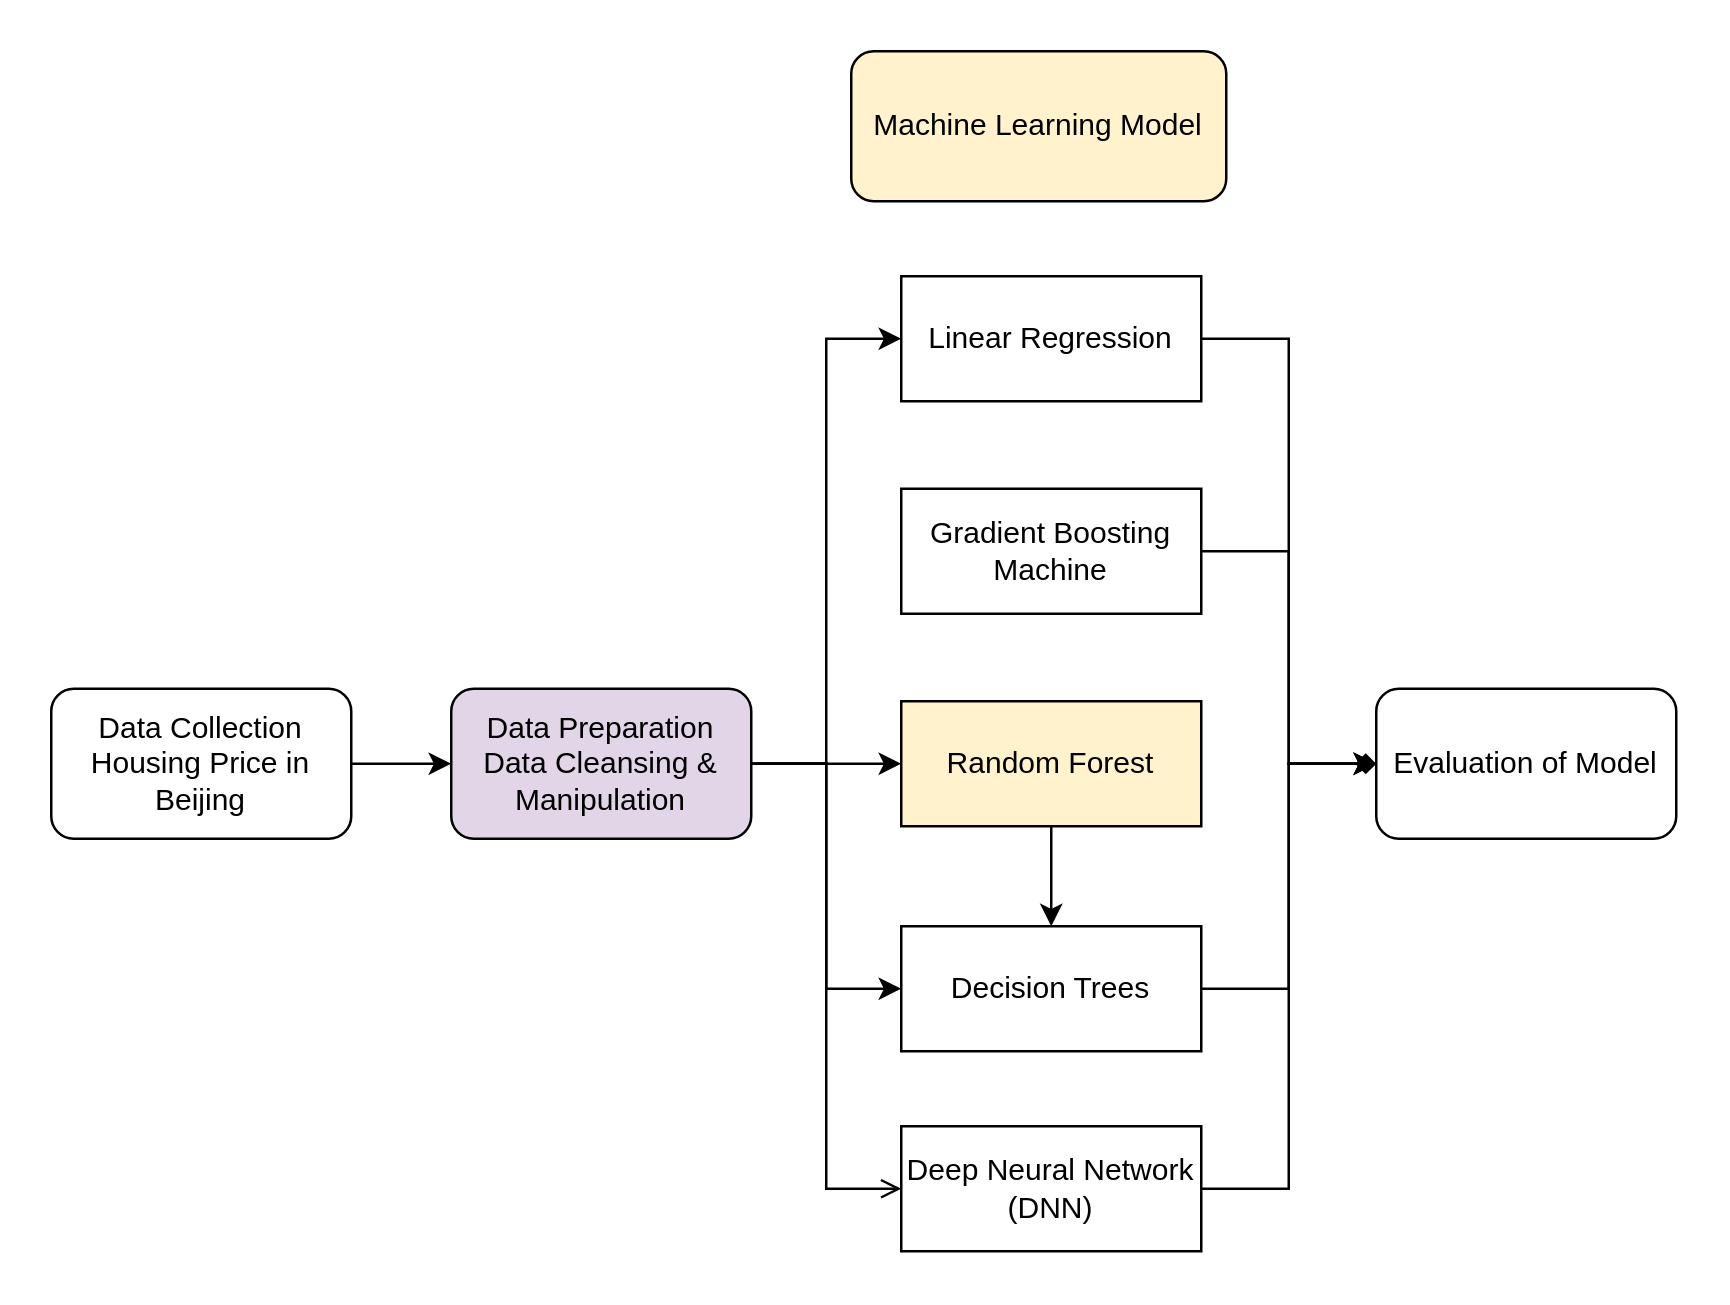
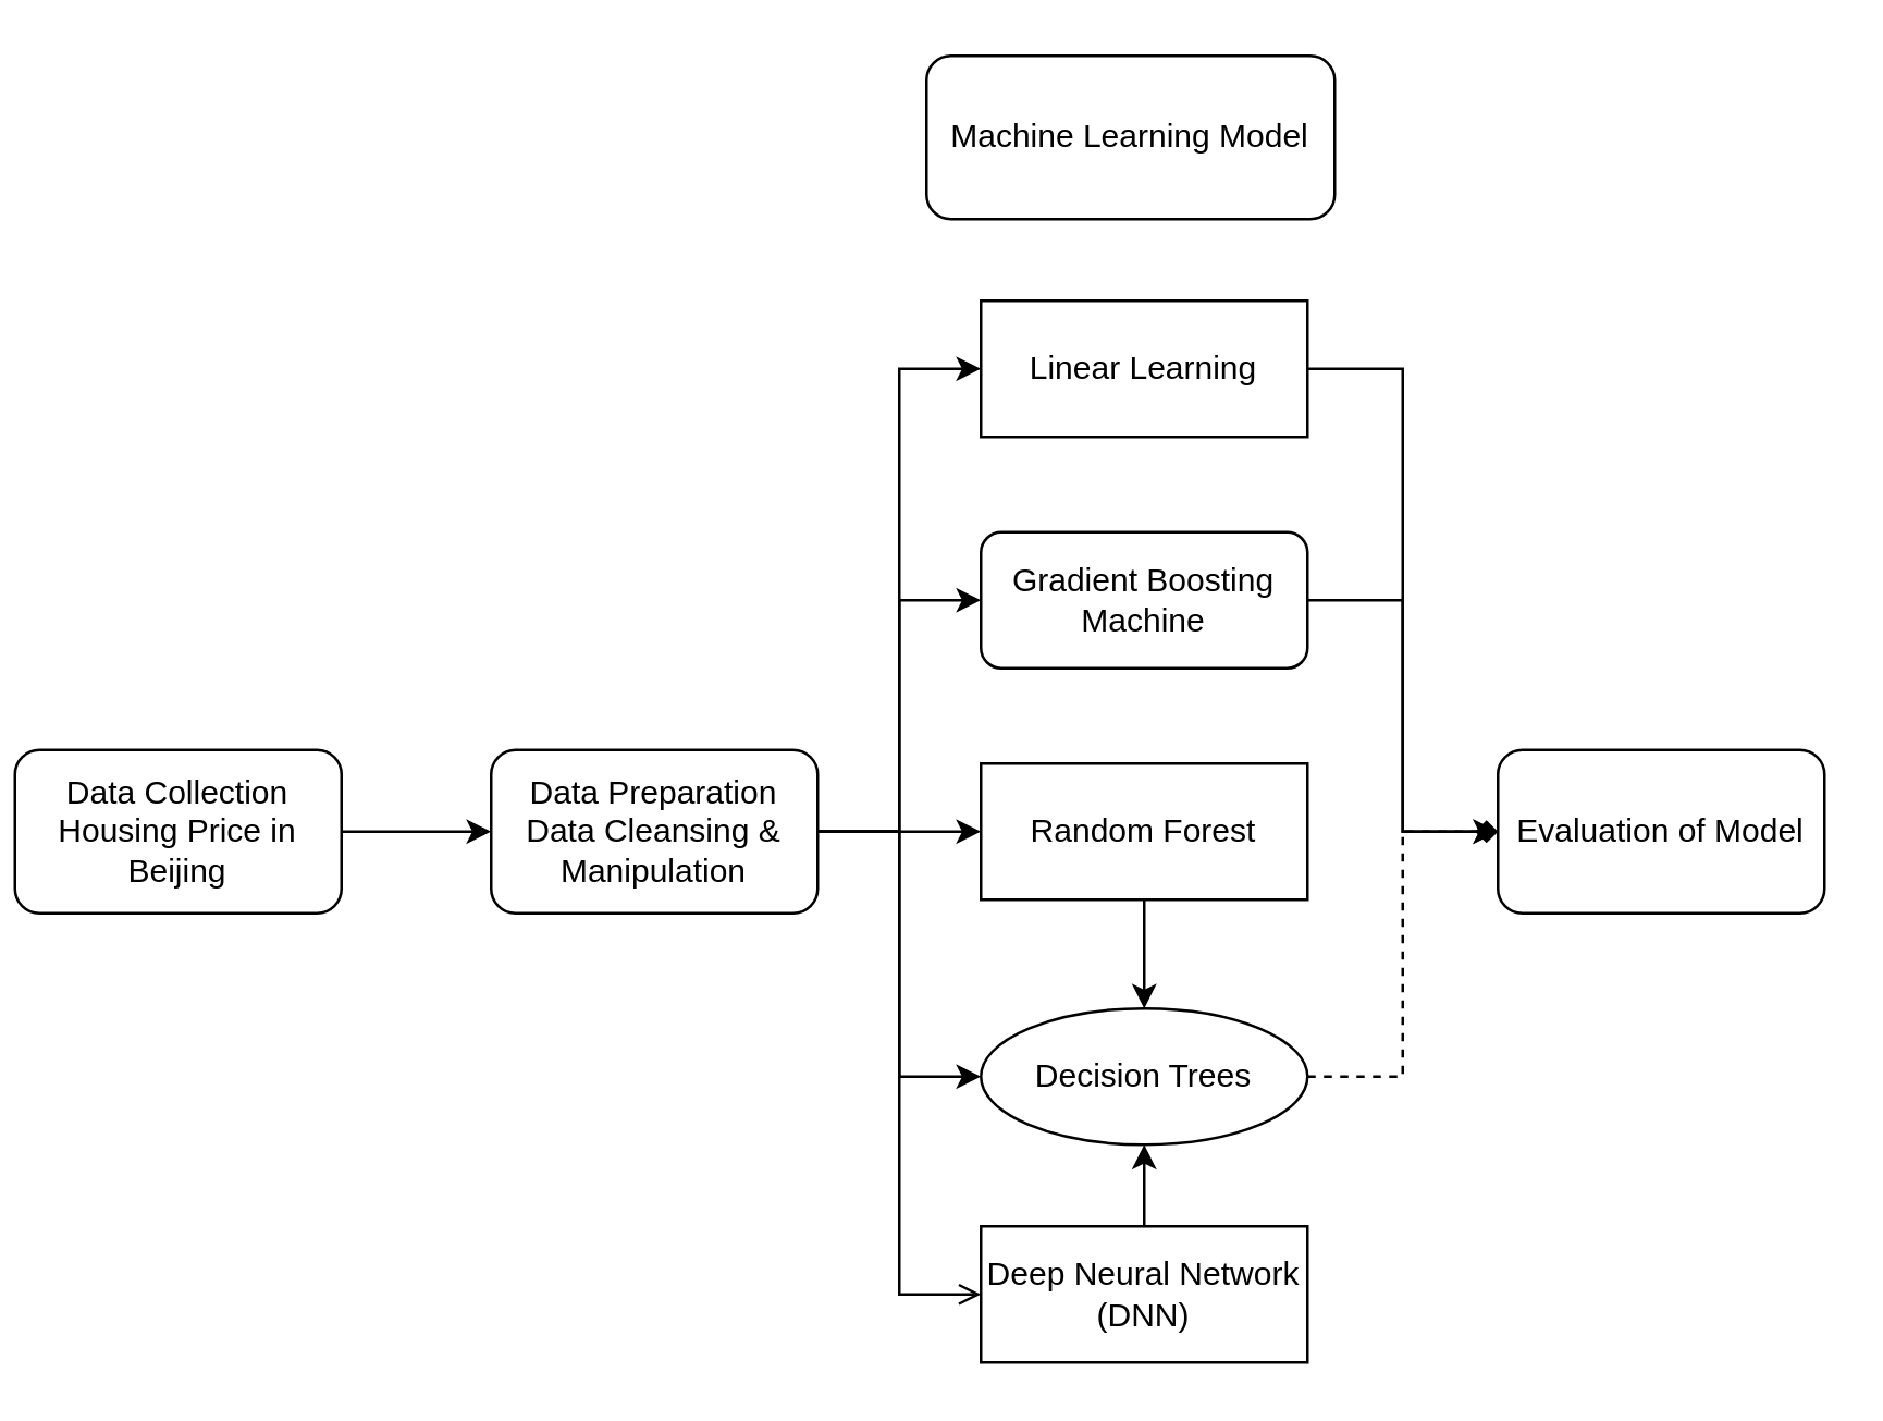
  <mxCell id="0" />
  <mxCell id="1" parent="0" />
  <mxCell id="2" style="edgeStyle=orthogonalEdgeStyle;rounded=0;orthogonalLoop=1;jettySize=auto;html=1;entryX=0;entryY=0.5;entryDx=0;entryDy=0;" parent="1" source="3" target="9" edge="1"><mxGeometry relative="1" as="geometry" /></mxCell>
- <mxCell id="3" value="Data Collection&lt;br&gt;Housing Price in Beijing" style="rounded=1;whiteSpace=wrap;html=1;" parent="1" vertex="1"><mxGeometry x="20" y="275" width="120" height="60" as="geometry" /></mxCell>
+ <mxCell id="3" value="Data Collection&lt;br&gt;Housing Price in Beijing" style="rounded=1;whiteSpace=wrap;html=1;" parent="1" vertex="1"><mxGeometry x="5" y="275" width="120" height="60" as="geometry" /></mxCell>
  <mxCell id="4" style="edgeStyle=orthogonalEdgeStyle;rounded=0;orthogonalLoop=1;jettySize=auto;html=1;entryX=0;entryY=0.5;entryDx=0;entryDy=0;" parent="1" source="9" target="12" edge="1"><mxGeometry relative="1" as="geometry" /></mxCell>
+ <mxCell id="5" style="edgeStyle=orthogonalEdgeStyle;rounded=0;orthogonalLoop=1;jettySize=auto;html=1;exitX=1;exitY=0.5;exitDx=0;exitDy=0;entryX=0;entryY=0.5;entryDx=0;entryDy=0;" parent="1" source="9" target="14" edge="1"><mxGeometry relative="1" as="geometry" /></mxCell>
  <mxCell id="6" style="edgeStyle=orthogonalEdgeStyle;rounded=0;orthogonalLoop=1;jettySize=auto;html=1;entryX=0;entryY=0.5;entryDx=0;entryDy=0;" parent="1" source="9" target="16" edge="1"><mxGeometry relative="1" as="geometry" /></mxCell>
  <mxCell id="7" style="edgeStyle=orthogonalEdgeStyle;rounded=0;orthogonalLoop=1;jettySize=auto;html=1;entryX=0;entryY=0.5;entryDx=0;entryDy=0;" parent="1" source="9" target="18" edge="1"><mxGeometry relative="1" as="geometry" /></mxCell>
  <mxCell id="8" style="edgeStyle=orthogonalEdgeStyle;rounded=0;orthogonalLoop=1;jettySize=auto;html=1;entryX=0;entryY=0.5;entryDx=0;entryDy=0;endArrow=open;" edge="1" parent="1" source="9" target="21"><mxGeometry relative="1" as="geometry" /></mxCell>
- <mxCell id="9" value="Data Preparation&lt;br&gt;Data Cleansing &amp;amp; Manipulation" style="rounded=1;whiteSpace=wrap;html=1;fillColor=#e1d5e7;" parent="1" vertex="1"><mxGeometry x="180" y="275" width="120" height="60" as="geometry" /></mxCell>
- <mxCell id="10" value="Machine Learning Model" style="rounded=1;whiteSpace=wrap;html=1;fillColor=#fff2cc;" parent="1" vertex="1"><mxGeometry x="340" y="20" width="150" height="60" as="geometry" /></mxCell>
+ <mxCell id="9" value="Data Preparation&lt;br&gt;Data Cleansing &amp;amp; Manipulation" style="rounded=1;whiteSpace=wrap;html=1;" parent="1" vertex="1"><mxGeometry x="180" y="275" width="120" height="60" as="geometry" /></mxCell>
+ <mxCell id="10" value="Machine Learning Model" style="rounded=1;whiteSpace=wrap;html=1;" parent="1" vertex="1"><mxGeometry x="340" y="20" width="150" height="60" as="geometry" /></mxCell>
  <mxCell id="11" style="edgeStyle=orthogonalEdgeStyle;rounded=0;orthogonalLoop=1;jettySize=auto;html=1;entryX=0;entryY=0.5;entryDx=0;entryDy=0;" parent="1" source="12" target="19" edge="1"><mxGeometry relative="1" as="geometry" /></mxCell>
- <mxCell id="12" value="Linear Regression" style="rounded=0;whiteSpace=wrap;html=1;" parent="1" vertex="1"><mxGeometry x="360" y="110" width="120" height="50" as="geometry" /></mxCell>
+ <mxCell id="12" value="Linear Learning" style="rounded=0;whiteSpace=wrap;html=1;" parent="1" vertex="1"><mxGeometry x="360" y="110" width="120" height="50" as="geometry" /></mxCell>
  <mxCell id="13" style="edgeStyle=orthogonalEdgeStyle;rounded=0;orthogonalLoop=1;jettySize=auto;html=1;entryX=0;entryY=0.5;entryDx=0;entryDy=0;endArrow=diamond;" parent="1" source="14" target="19" edge="1"><mxGeometry relative="1" as="geometry" /></mxCell>
- <mxCell id="14" value="Gradient Boosting Machine" style="rounded=0;whiteSpace=wrap;html=1;" parent="1" vertex="1"><mxGeometry x="360" y="195" width="120" height="50" as="geometry" /></mxCell>
+ <mxCell id="14" value="Gradient Boosting Machine" style="whiteSpace=wrap;html=1;rounded=1;" parent="1" vertex="1"><mxGeometry x="360" y="195" width="120" height="50" as="geometry" /></mxCell>
  <mxCell id="15" style="edgeStyle=orthogonalEdgeStyle;rounded=0;orthogonalLoop=1;jettySize=auto;html=1;" parent="1" source="16" target="18" edge="1"><mxGeometry relative="1" as="geometry" /></mxCell>
- <mxCell id="16" value="Random Forest" style="rounded=0;whiteSpace=wrap;html=1;fillColor=#fff2cc;" parent="1" vertex="1"><mxGeometry x="360" y="280" width="120" height="50" as="geometry" /></mxCell>
- <mxCell id="17" style="edgeStyle=orthogonalEdgeStyle;rounded=0;orthogonalLoop=1;jettySize=auto;html=1;entryX=0;entryY=0.5;entryDx=0;entryDy=0;" edge="1" parent="1" source="18" target="19"><mxGeometry relative="1" as="geometry" /></mxCell>
- <mxCell id="18" value="Decision Trees" style="rounded=0;whiteSpace=wrap;html=1;" parent="1" vertex="1"><mxGeometry x="360" y="370" width="120" height="50" as="geometry" /></mxCell>
+ <mxCell id="16" value="Random Forest" style="rounded=0;whiteSpace=wrap;html=1;" parent="1" vertex="1"><mxGeometry x="360" y="280" width="120" height="50" as="geometry" /></mxCell>
+ <mxCell id="17" style="edgeStyle=orthogonalEdgeStyle;rounded=0;orthogonalLoop=1;jettySize=auto;html=1;entryX=0;entryY=0.5;entryDx=0;entryDy=0;dashed=1;" edge="1" parent="1" source="18" target="19"><mxGeometry relative="1" as="geometry" /></mxCell>
+ <mxCell id="18" value="Decision Trees" style="ellipse;whiteSpace=wrap;html=1;" parent="1" vertex="1"><mxGeometry x="360" y="370" width="120" height="50" as="geometry" /></mxCell>
  <mxCell id="19" value="Evaluation of Model" style="rounded=1;whiteSpace=wrap;html=1;" parent="1" vertex="1"><mxGeometry x="550" y="275" width="120" height="60" as="geometry" /></mxCell>
- <mxCell id="20" style="edgeStyle=orthogonalEdgeStyle;rounded=0;orthogonalLoop=1;jettySize=auto;html=1;entryX=0;entryY=0.5;entryDx=0;entryDy=0;" edge="1" parent="1" source="21" target="19"><mxGeometry relative="1" as="geometry" /></mxCell>
+ <mxCell id="20" style="edgeStyle=orthogonalEdgeStyle;rounded=0;orthogonalLoop=1;jettySize=auto;html=1;" edge="1" parent="1" source="21" target="18"><mxGeometry relative="1" as="geometry" /></mxCell>
  <mxCell id="21" value="Deep Neural Network (DNN)" style="rounded=0;whiteSpace=wrap;html=1;" vertex="1" parent="1"><mxGeometry x="360" y="450" width="120" height="50" as="geometry" /></mxCell>
